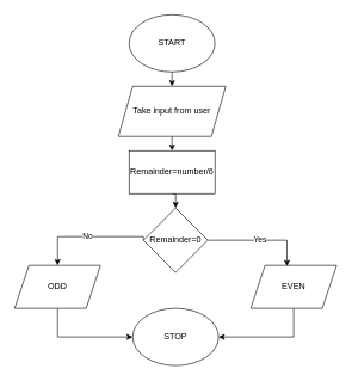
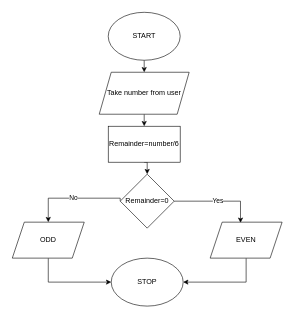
  <mxCell id="0" />
  <mxCell id="1" parent="0" />
  <mxCell id="2" style="edgeStyle=orthogonalEdgeStyle;rounded=0;orthogonalLoop=1;jettySize=auto;html=1;exitX=0.5;exitY=1;exitDx=0;exitDy=0;entryX=0.5;entryY=0;entryDx=0;entryDy=0;" edge="1" parent="1" source="3" target="5"><mxGeometry relative="1" as="geometry" /></mxCell>
  <mxCell id="3" value="START" style="ellipse;whiteSpace=wrap;html=1;" vertex="1" parent="1"><mxGeometry x="180" y="20" width="120" height="80" as="geometry" /></mxCell>
  <mxCell id="4" style="edgeStyle=orthogonalEdgeStyle;rounded=0;orthogonalLoop=1;jettySize=auto;html=1;exitX=0.5;exitY=1;exitDx=0;exitDy=0;entryX=0.5;entryY=0;entryDx=0;entryDy=0;" edge="1" parent="1" source="5" target="7"><mxGeometry relative="1" as="geometry" /></mxCell>
- <mxCell id="5" value="Take input from user" style="shape=parallelogram;perimeter=parallelogramPerimeter;whiteSpace=wrap;html=1;fixedSize=1;" vertex="1" parent="1"><mxGeometry x="165" y="120" width="150" height="70" as="geometry" /></mxCell>
+ <mxCell id="5" value="Take number from user" style="shape=parallelogram;perimeter=parallelogramPerimeter;whiteSpace=wrap;html=1;fixedSize=1;" vertex="1" parent="1"><mxGeometry x="165" y="120" width="150" height="70" as="geometry" /></mxCell>
  <mxCell id="6" style="edgeStyle=orthogonalEdgeStyle;rounded=0;orthogonalLoop=1;jettySize=auto;html=1;exitX=0.5;exitY=1;exitDx=0;exitDy=0;entryX=0.5;entryY=0;entryDx=0;entryDy=0;" edge="1" parent="1" source="7" target="9"><mxGeometry relative="1" as="geometry" /></mxCell>
  <mxCell id="7" value="Remainder=number/6" style="rounded=0;whiteSpace=wrap;html=1;" vertex="1" parent="1"><mxGeometry x="180" y="210" width="120" height="60" as="geometry" /></mxCell>
  <mxCell id="8" value="No" style="edgeStyle=orthogonalEdgeStyle;rounded=0;orthogonalLoop=1;jettySize=auto;html=1;exitX=0;exitY=0.5;exitDx=0;exitDy=0;entryX=0.5;entryY=0;entryDx=0;entryDy=0;" edge="1" parent="1" source="9" target="11"><mxGeometry relative="1" as="geometry"><Array as="points"><mxPoint x="200" y="330" /><mxPoint x="80" y="330" /></Array></mxGeometry></mxCell>
  <mxCell id="9" value="Remainder=0" style="rhombus;whiteSpace=wrap;html=1;" vertex="1" parent="1"><mxGeometry x="200" y="290" width="90" height="90" as="geometry" /></mxCell>
  <mxCell id="10" style="edgeStyle=orthogonalEdgeStyle;rounded=0;orthogonalLoop=1;jettySize=auto;html=1;exitX=0.5;exitY=1;exitDx=0;exitDy=0;entryX=0;entryY=0.5;entryDx=0;entryDy=0;" edge="1" parent="1" source="11" target="15"><mxGeometry relative="1" as="geometry" /></mxCell>
  <mxCell id="11" value="ODD" style="shape=parallelogram;perimeter=parallelogramPerimeter;whiteSpace=wrap;html=1;fixedSize=1;" vertex="1" parent="1"><mxGeometry x="20" y="370" width="120" height="60" as="geometry" /></mxCell>
  <mxCell id="12" style="edgeStyle=orthogonalEdgeStyle;rounded=0;orthogonalLoop=1;jettySize=auto;html=1;exitX=0.5;exitY=1;exitDx=0;exitDy=0;entryX=1;entryY=0.5;entryDx=0;entryDy=0;" edge="1" parent="1" source="13" target="15"><mxGeometry relative="1" as="geometry" /></mxCell>
  <mxCell id="13" value="EVEN" style="shape=parallelogram;perimeter=parallelogramPerimeter;whiteSpace=wrap;html=1;fixedSize=1;" vertex="1" parent="1"><mxGeometry x="350" y="370" width="120" height="60" as="geometry" /></mxCell>
  <mxCell id="14" value="Yes" style="edgeStyle=orthogonalEdgeStyle;rounded=0;orthogonalLoop=1;jettySize=auto;html=1;exitX=1;exitY=0.5;exitDx=0;exitDy=0;entryX=0.422;entryY=0.017;entryDx=0;entryDy=0;entryPerimeter=0;" edge="1" parent="1" source="9" target="13"><mxGeometry relative="1" as="geometry" /></mxCell>
  <mxCell id="15" value="STOP" style="ellipse;whiteSpace=wrap;html=1;" vertex="1" parent="1"><mxGeometry x="185" y="430" width="120" height="80" as="geometry" /></mxCell>
